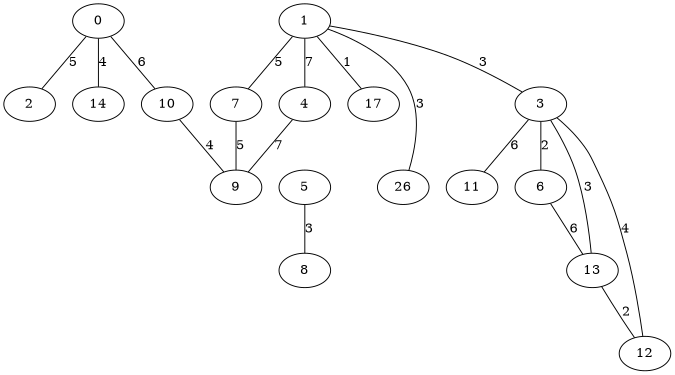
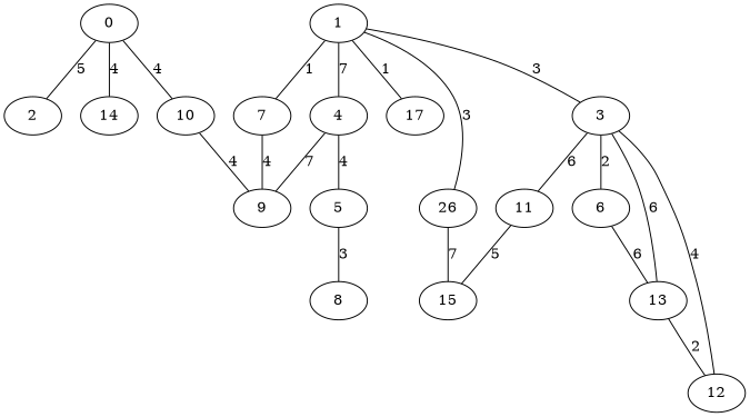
  graph {
    node [habit=1 x=3 y=5]
    edge [weight=4]
    0 [x=4 y=3]
    2 [habit=5 x=4 y=1]
    10 [habit=3 x=2 y=4]
    14 [habit=11 y=2]
    1 [habit=9 x=5]
    3 [habit=6 x=8]
    4 [habit=10 y=7]
    7
    n9 [habit=6 label=26 x=6 y=7]
    17 [habit=2 x=6 y=4]
    9 [habit=4 x=1]
    6 [base=1 habit=3 x=9]
    11 [habit=10 x=9 y=7]
    12 [habit=5 x=8 y=3]
    5 [habit=6 x=2 y=9]
+   15 [habit=4 x=8 y=9]
    13 [habit=5 x=10 y=4]
    8 [base=2 x=1 y=10]
    0 -- 2 [label=5 weight=5]
-   0 -- 10 [label=6]
+   0 -- 10 [label=4]
    0 -- 14 [label=4]
    10 -- 9 [label=4 weight=5]
    1 -- 3 [label=3 weight=3]
    1 -- 4 [label=7 weight=7]
-   1 -- 7 [label=5 weight=5]
+   1 -- 7 [label=1 weight=5]
    1 -- n9 [label=3 weight=3]
    1 -- 17 [label=1 weight=1]
    3 -- 6 [label=2 weight=2]
    3 -- 11 [label=6 weight=6]
    3 -- 12 [label=4]
    4 -- 9 [label=7 weight=7]
-   7 -- 9 [label=5]
+   4 -- 5 [label=4]
+   7 -- 9 [label=4]
+   n9 -- 15 [label=7 weight=7]
    6 -- 13 [label=6 weight=2]
+   11 -- 15 [label=5 weight=5]
    5 -- 8 [label=3 weight=3]
-   13 -- 3 [label=3 weight=6]
+   13 -- 3 [label=6 weight=6]
    13 -- 12 [label=2 weight=2]
  }
